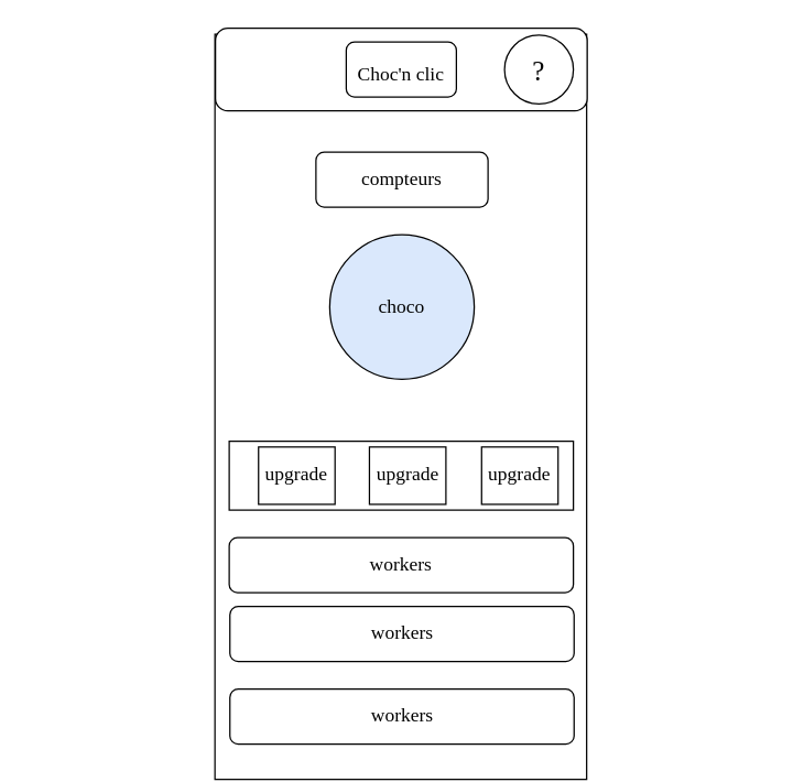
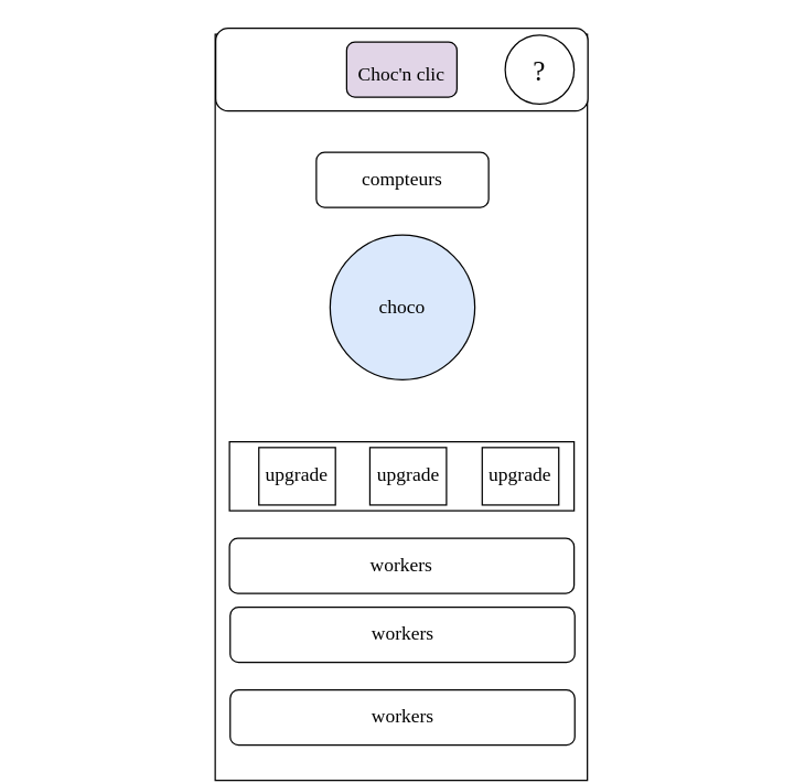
  <mxCell id="0" />
  <mxCell id="1" parent="0" />
  <mxCell id="2" value="Untitled Layer" parent="0" />
  <mxCell id="3" value="" style="rounded=0;whiteSpace=wrap;html=1;sketch=0;hachureGap=4;jiggle=2;curveFitting=1;fontFamily=Architects Daughter;fontSource=https%3A%2F%2Ffonts.googleapis.com%2Fcss%3Ffamily%3DArchitects%2BDaughter;fontSize=20;rotation=90;" parent="2" vertex="1"><mxGeometry x="20" y="160" width="541.25" height="270" as="geometry" /></mxCell>
  <mxCell id="4" value="" style="group" parent="2" vertex="1" connectable="0"><mxGeometry width="270" height="60" as="geometry" x="156" y="20" /></mxCell>
  <mxCell id="5" value="" style="rounded=1;whiteSpace=wrap;html=1;sketch=0;hachureGap=4;jiggle=2;curveFitting=1;fontFamily=Architects Daughter;fontSource=https%3A%2F%2Ffonts.googleapis.com%2Fcss%3Ffamily%3DArchitects%2BDaughter;fontSize=20;" parent="4" vertex="1"><mxGeometry width="270" height="60" as="geometry" /></mxCell>
- <mxCell id="6" value="&lt;font style=&quot;font-size: 14px;&quot;&gt;Choc'n clic&lt;/font&gt;" style="rounded=1;whiteSpace=wrap;html=1;sketch=0;hachureGap=4;jiggle=2;curveFitting=1;fontFamily=Architects Daughter;fontSource=https%3A%2F%2Ffonts.googleapis.com%2Fcss%3Ffamily%3DArchitects%2BDaughter;fontSize=20;" parent="4" vertex="1"><mxGeometry x="95" y="10" width="80" height="40" as="geometry" /></mxCell>
+ <mxCell id="6" value="&lt;font style=&quot;font-size: 14px;&quot;&gt;Choc'n clic&lt;/font&gt;" style="rounded=1;whiteSpace=wrap;html=1;sketch=0;hachureGap=4;jiggle=2;curveFitting=1;fontFamily=Architects Daughter;fontSource=https%3A%2F%2Ffonts.googleapis.com%2Fcss%3Ffamily%3DArchitects%2BDaughter;fontSize=20;fillColor=#e1d5e7;" parent="4" vertex="1"><mxGeometry x="95" y="10" width="80" height="40" as="geometry" /></mxCell>
  <mxCell id="7" value="?" style="ellipse;whiteSpace=wrap;html=1;aspect=fixed;rounded=0;sketch=0;hachureGap=4;jiggle=2;curveFitting=1;fontFamily=Architects Daughter;fontSource=https%3A%2F%2Ffonts.googleapis.com%2Fcss%3Ffamily%3DArchitects%2BDaughter;fontSize=20;" parent="4" vertex="1"><mxGeometry x="210" y="5" width="50" height="50" as="geometry" /></mxCell>
  <mxCell id="8" value="compteurs" style="rounded=1;whiteSpace=wrap;html=1;sketch=0;hachureGap=4;jiggle=2;curveFitting=1;fontFamily=Architects Daughter;fontSource=https%3A%2F%2Ffonts.googleapis.com%2Fcss%3Ffamily%3DArchitects%2BDaughter;fontSize=14;" parent="2" vertex="1"><mxGeometry x="229" y="110" width="125" height="40" as="geometry" /></mxCell>
  <mxCell id="9" value="choco" style="ellipse;whiteSpace=wrap;html=1;aspect=fixed;rounded=1;sketch=0;hachureGap=4;jiggle=2;curveFitting=1;fontFamily=Architects Daughter;fontSource=https%3A%2F%2Ffonts.googleapis.com%2Fcss%3Ffamily%3DArchitects%2BDaughter;fontSize=14;fillColor=#dae8fc;" parent="2" vertex="1"><mxGeometry x="239" y="170" width="105" height="105" as="geometry" /></mxCell>
  <mxCell id="10" value="" style="group" parent="2" vertex="1" connectable="0"><mxGeometry x="166" y="320" width="250" height="50" as="geometry" /></mxCell>
  <mxCell id="11" value="" style="rounded=0;whiteSpace=wrap;html=1;sketch=0;hachureGap=4;jiggle=2;curveFitting=1;fontFamily=Architects Daughter;fontSource=https%3A%2F%2Ffonts.googleapis.com%2Fcss%3Ffamily%3DArchitects%2BDaughter;fontSize=14;" parent="10" vertex="1"><mxGeometry width="250" height="50" as="geometry" /></mxCell>
  <mxCell id="12" value="upgrade" style="rounded=0;whiteSpace=wrap;html=1;sketch=0;hachureGap=4;jiggle=2;curveFitting=1;fontFamily=Architects Daughter;fontSource=https%3A%2F%2Ffonts.googleapis.com%2Fcss%3Ffamily%3DArchitects%2BDaughter;fontSize=14;" parent="10" vertex="1"><mxGeometry x="21.296" y="4.167" width="55.556" height="41.667" as="geometry" /></mxCell>
  <mxCell id="13" value="upgrade" style="rounded=0;whiteSpace=wrap;html=1;sketch=0;hachureGap=4;jiggle=2;curveFitting=1;fontFamily=Architects Daughter;fontSource=https%3A%2F%2Ffonts.googleapis.com%2Fcss%3Ffamily%3DArchitects%2BDaughter;fontSize=14;" parent="10" vertex="1"><mxGeometry x="101.852" y="4.167" width="55.556" height="41.667" as="geometry" /></mxCell>
  <mxCell id="14" value="upgrade" style="rounded=0;whiteSpace=wrap;html=1;sketch=0;hachureGap=4;jiggle=2;curveFitting=1;fontFamily=Architects Daughter;fontSource=https%3A%2F%2Ffonts.googleapis.com%2Fcss%3Ffamily%3DArchitects%2BDaughter;fontSize=14;" parent="10" vertex="1"><mxGeometry x="183.333" y="4.167" width="55.556" height="41.667" as="geometry" /></mxCell>
  <mxCell id="15" value="workers" style="rounded=1;whiteSpace=wrap;html=1;sketch=0;hachureGap=4;jiggle=2;curveFitting=1;fontFamily=Architects Daughter;fontSource=https%3A%2F%2Ffonts.googleapis.com%2Fcss%3Ffamily%3DArchitects%2BDaughter;fontSize=14;" parent="2" vertex="1"><mxGeometry x="166" y="390" width="250" height="40" as="geometry" /></mxCell>
  <mxCell id="16" value="workers" style="rounded=1;whiteSpace=wrap;html=1;sketch=0;hachureGap=4;jiggle=2;curveFitting=1;fontFamily=Architects Daughter;fontSource=https%3A%2F%2Ffonts.googleapis.com%2Fcss%3Ffamily%3DArchitects%2BDaughter;fontSize=14;" parent="2" vertex="1"><mxGeometry x="166.5" y="440" width="250" height="40" as="geometry" /></mxCell>
  <mxCell id="17" value="workers" style="rounded=1;whiteSpace=wrap;html=1;sketch=0;hachureGap=4;jiggle=2;curveFitting=1;fontFamily=Architects Daughter;fontSource=https%3A%2F%2Ffonts.googleapis.com%2Fcss%3Ffamily%3DArchitects%2BDaughter;fontSize=14;" parent="2" vertex="1"><mxGeometry x="166.5" y="500" width="250" height="40" as="geometry" /></mxCell>
